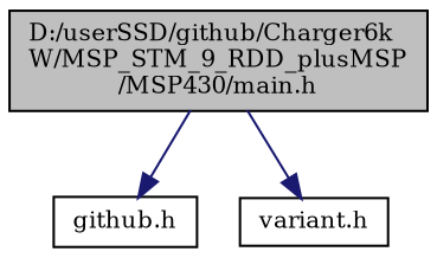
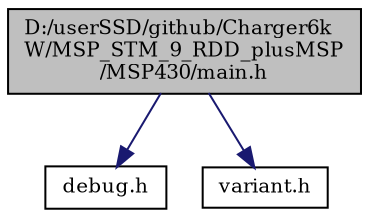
  digraph {
    fontname="DejaVu Serif"
    node [color=black fillcolor=white fontname="DejaVu Serif" fontsize=10 shape=record style=filled]
    edge [color=midnightblue fontname="DejaVu Serif" fontsize=10 labelfontname=Helvetica labelfontsize=10 style=solid]
    n1 [fillcolor=grey75 fontcolor=black height=0.2 label="D:/userSSD/github/Charger6k\lW/MSP_STM_9_RDD_plusMSP\l/MSP430/main.h" width=0.4]
-   n2 [height=0.2 label="github.h" width=0.4]
+   n2 [height=0.2 label="debug.h" width=0.4]
    n3 [height=0.2 label="variant.h" width=0.4]
    n1 -> n2
    n1 -> n3
  }
